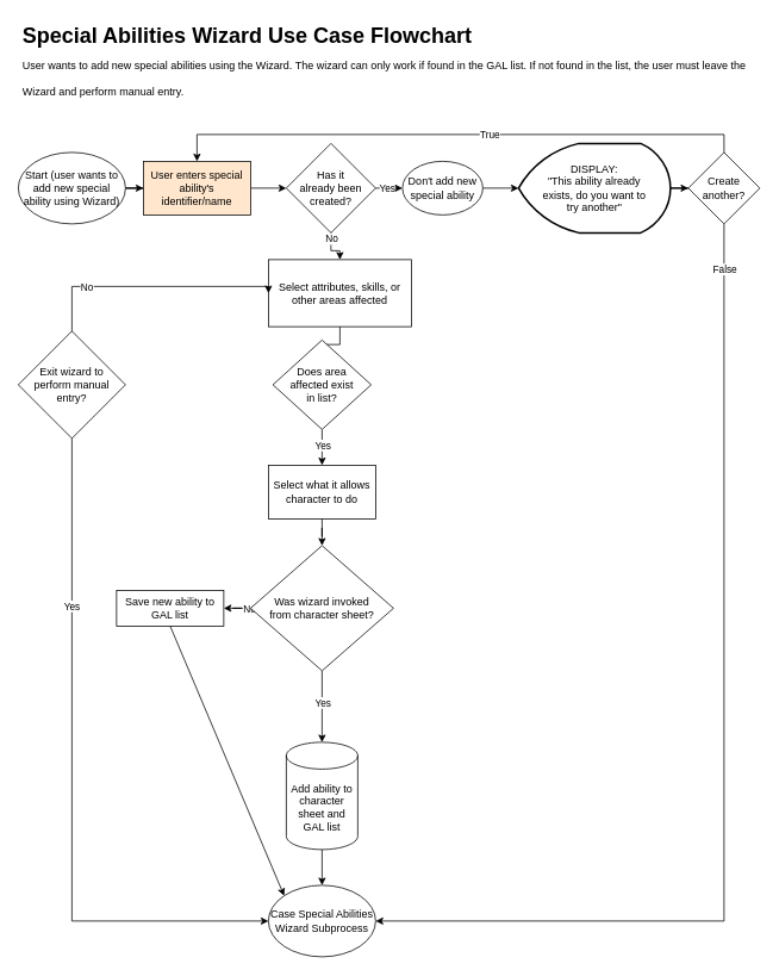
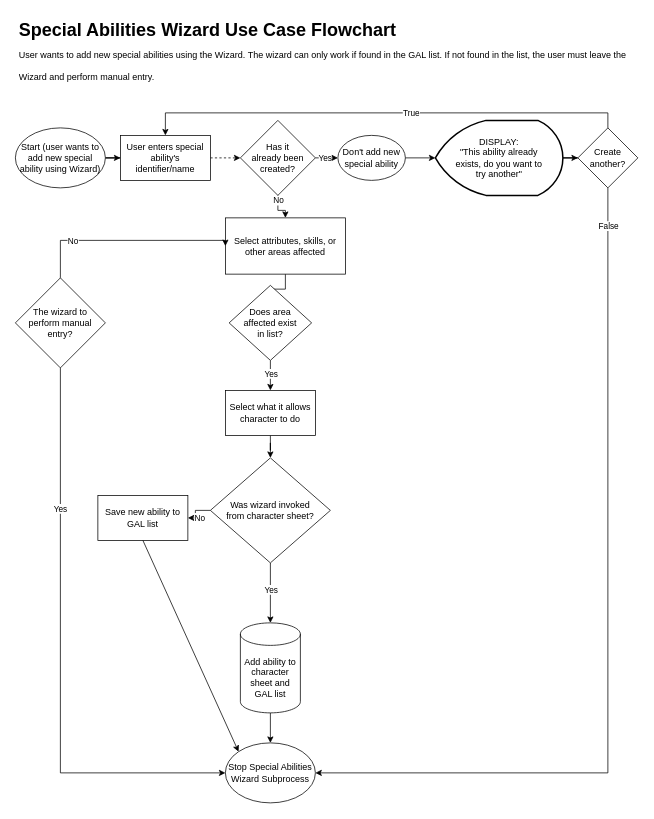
  <mxCell id="0" />
  <mxCell id="1" parent="0" />
  <mxCell id="2" style="edgeStyle=orthogonalEdgeStyle;rounded=0;orthogonalLoop=1;jettySize=auto;html=1;" parent="1" source="3" target="11" edge="1"><mxGeometry relative="1" as="geometry" /></mxCell>
  <mxCell id="3" value="Start (user wants to add new special ability using Wizard)" style="ellipse;whiteSpace=wrap;html=1;" parent="1" vertex="1"><mxGeometry x="20" y="170" width="120" height="80" as="geometry" /></mxCell>
  <mxCell id="4" style="edgeStyle=orthogonalEdgeStyle;rounded=0;orthogonalLoop=1;jettySize=auto;html=1;startArrow=none;" parent="1" source="28" target="9" edge="1"><mxGeometry relative="1" as="geometry" /></mxCell>
  <mxCell id="5" value="Yes" style="edgeLabel;html=1;align=center;verticalAlign=middle;resizable=0;points=[];" parent="4" vertex="1" connectable="0"><mxGeometry x="0.287" y="-1" relative="1" as="geometry"><mxPoint x="1" y="-9" as="offset" /></mxGeometry></mxCell>
  <mxCell id="6" value="" style="edgeStyle=orthogonalEdgeStyle;rounded=0;orthogonalLoop=1;jettySize=auto;html=1;" parent="1" source="7" target="28" edge="1"><mxGeometry relative="1" as="geometry" /></mxCell>
  <mxCell id="7" value="Select attributes, skills, or other areas affected" style="rounded=0;whiteSpace=wrap;html=1;" parent="1" vertex="1"><mxGeometry x="300" y="290" width="160" height="75" as="geometry" /></mxCell>
  <mxCell id="8" value="" style="edgeStyle=orthogonalEdgeStyle;rounded=0;orthogonalLoop=1;jettySize=auto;html=1;" parent="1" source="9" target="39" edge="1"><mxGeometry relative="1" as="geometry" /></mxCell>
  <mxCell id="9" value="Select what it allows character to do" style="rounded=0;whiteSpace=wrap;html=1;" parent="1" vertex="1"><mxGeometry x="300" y="520" width="120" height="60" as="geometry" /></mxCell>
- <mxCell id="10" style="edgeStyle=orthogonalEdgeStyle;rounded=0;orthogonalLoop=1;jettySize=auto;html=1;" parent="1" source="11" target="16" edge="1"><mxGeometry relative="1" as="geometry" /></mxCell>
- <mxCell id="11" value="User enters special ability's identifier/name" style="rounded=0;whiteSpace=wrap;html=1;fillColor=#ffe6cc;" parent="1" vertex="1"><mxGeometry x="160" y="180" width="120" height="60" as="geometry" /></mxCell>
+ <mxCell id="10" style="edgeStyle=orthogonalEdgeStyle;rounded=0;orthogonalLoop=1;jettySize=auto;html=1;dashed=1;" parent="1" source="11" target="16" edge="1"><mxGeometry relative="1" as="geometry" /></mxCell>
+ <mxCell id="11" value="User enters special ability's identifier/name" style="rounded=0;whiteSpace=wrap;html=1;" parent="1" vertex="1"><mxGeometry x="160" y="180" width="120" height="60" as="geometry" /></mxCell>
  <mxCell id="12" style="edgeStyle=orthogonalEdgeStyle;rounded=0;orthogonalLoop=1;jettySize=auto;html=1;" parent="1" source="16" target="18" edge="1"><mxGeometry relative="1" as="geometry"><Array as="points"><mxPoint x="490" y="210" /><mxPoint x="490" y="210" /></Array></mxGeometry></mxCell>
  <mxCell id="13" value="Yes" style="edgeLabel;html=1;align=center;verticalAlign=middle;resizable=0;points=[];" parent="12" vertex="1" connectable="0"><mxGeometry x="-0.306" y="1" relative="1" as="geometry"><mxPoint x="2" y="1" as="offset" /></mxGeometry></mxCell>
  <mxCell id="14" style="edgeStyle=orthogonalEdgeStyle;rounded=0;orthogonalLoop=1;jettySize=auto;html=1;" parent="1" source="16" target="7" edge="1"><mxGeometry relative="1" as="geometry" /></mxCell>
  <mxCell id="15" value="No" style="edgeLabel;html=1;align=center;verticalAlign=middle;resizable=0;points=[];" parent="14" vertex="1" connectable="0"><mxGeometry x="-0.257" y="-1" relative="1" as="geometry"><mxPoint x="1" y="-9" as="offset" /></mxGeometry></mxCell>
  <mxCell id="16" value="Has it &lt;br&gt;already been created?" style="rhombus;whiteSpace=wrap;html=1;" parent="1" vertex="1"><mxGeometry x="320" y="160" width="100" height="100" as="geometry" /></mxCell>
  <mxCell id="17" style="edgeStyle=orthogonalEdgeStyle;rounded=0;orthogonalLoop=1;jettySize=auto;html=1;" parent="1" source="18" target="21" edge="1"><mxGeometry relative="1" as="geometry" /></mxCell>
  <mxCell id="18" value="Don't add new &lt;br&gt;special ability" style="ellipse;whiteSpace=wrap;html=1;" parent="1" vertex="1"><mxGeometry x="450" y="180" width="90" height="60" as="geometry" /></mxCell>
  <mxCell id="19" style="edgeStyle=orthogonalEdgeStyle;rounded=0;orthogonalLoop=1;jettySize=auto;html=1;entryX=0.5;entryY=0;entryDx=0;entryDy=0;startArrow=none;" parent="1" source="40" target="27" edge="1"><mxGeometry relative="1" as="geometry"><mxPoint x="390" y="870" as="targetPoint" /></mxGeometry></mxCell>
  <mxCell id="20" style="edgeStyle=orthogonalEdgeStyle;rounded=0;orthogonalLoop=1;jettySize=auto;html=1;entryX=0;entryY=0.5;entryDx=0;entryDy=0;" parent="1" source="21" target="26" edge="1"><mxGeometry relative="1" as="geometry" /></mxCell>
  <mxCell id="21" value="DISPLAY:&lt;br&gt;&quot;This ability already &lt;br&gt;exists, do you want to &lt;br&gt;try another&quot;" style="strokeWidth=2;html=1;shape=mxgraph.flowchart.display;whiteSpace=wrap;" parent="1" vertex="1"><mxGeometry x="580" y="160" width="170" height="100" as="geometry" /></mxCell>
  <mxCell id="22" style="edgeStyle=orthogonalEdgeStyle;rounded=0;orthogonalLoop=1;jettySize=auto;html=1;exitX=0.5;exitY=0;exitDx=0;exitDy=0;entryX=0.5;entryY=0;entryDx=0;entryDy=0;" parent="1" source="26" target="11" edge="1"><mxGeometry relative="1" as="geometry" /></mxCell>
  <mxCell id="23" value="True" style="edgeLabel;html=1;align=center;verticalAlign=middle;resizable=0;points=[];" parent="22" vertex="1" connectable="0"><mxGeometry x="0.142" y="2" relative="1" as="geometry"><mxPoint x="82" y="-2" as="offset" /></mxGeometry></mxCell>
  <mxCell id="24" style="edgeStyle=orthogonalEdgeStyle;rounded=0;orthogonalLoop=1;jettySize=auto;html=1;entryX=1;entryY=0.5;entryDx=0;entryDy=0;exitX=0.5;exitY=1;exitDx=0;exitDy=0;" parent="1" source="26" target="27" edge="1"><mxGeometry relative="1" as="geometry"><Array as="points"><mxPoint x="810" y="1030" /></Array></mxGeometry></mxCell>
  <mxCell id="25" value="False" style="edgeLabel;html=1;align=center;verticalAlign=middle;resizable=0;points=[];" parent="24" vertex="1" connectable="0"><mxGeometry x="0.496" y="-1" relative="1" as="geometry"><mxPoint x="95" y="-729" as="offset" /></mxGeometry></mxCell>
  <mxCell id="26" value="Create&lt;br&gt;another?" style="rhombus;whiteSpace=wrap;html=1;" parent="1" vertex="1"><mxGeometry x="770" y="170" width="80" height="80" as="geometry" /></mxCell>
- <mxCell id="27" value="Case Special Abilities&lt;br&gt;Wizard Subprocess" style="ellipse;whiteSpace=wrap;html=1;" parent="1" vertex="1"><mxGeometry x="300" y="990" width="120" height="80" as="geometry" /></mxCell>
+ <mxCell id="27" value="Stop Special Abilities&lt;br&gt;Wizard Subprocess" style="ellipse;whiteSpace=wrap;html=1;" parent="1" vertex="1"><mxGeometry x="300" y="990" width="120" height="80" as="geometry" /></mxCell>
  <mxCell id="28" value="Does area &lt;br&gt;affected exist &lt;br&gt;in list?" style="rhombus;whiteSpace=wrap;html=1;" parent="1" vertex="1"><mxGeometry x="305" y="380" width="110" height="100" as="geometry" /></mxCell>
  <mxCell id="29" style="edgeStyle=orthogonalEdgeStyle;rounded=0;orthogonalLoop=1;jettySize=auto;html=1;entryX=0;entryY=0.5;entryDx=0;entryDy=0;exitX=0.5;exitY=0;exitDx=0;exitDy=0;" parent="1" source="33" target="7" edge="1"><mxGeometry relative="1" as="geometry"><Array as="points"><mxPoint x="80" y="320" /></Array></mxGeometry></mxCell>
  <mxCell id="30" value="No" style="edgeLabel;html=1;align=center;verticalAlign=middle;resizable=0;points=[];" parent="29" vertex="1" connectable="0"><mxGeometry x="-0.497" y="-5" relative="1" as="geometry"><mxPoint x="-4" y="-5" as="offset" /></mxGeometry></mxCell>
  <mxCell id="31" style="edgeStyle=orthogonalEdgeStyle;rounded=0;orthogonalLoop=1;jettySize=auto;html=1;entryX=0;entryY=0.5;entryDx=0;entryDy=0;exitX=0.5;exitY=1;exitDx=0;exitDy=0;" parent="1" source="33" target="27" edge="1"><mxGeometry relative="1" as="geometry"><Array as="points"><mxPoint x="80" y="1030" /></Array></mxGeometry></mxCell>
  <mxCell id="32" value="Yes" style="edgeLabel;html=1;align=center;verticalAlign=middle;resizable=0;points=[];" parent="31" vertex="1" connectable="0"><mxGeometry x="-0.509" y="-1" relative="1" as="geometry"><mxPoint as="offset" /></mxGeometry></mxCell>
- <mxCell id="33" value="Exit wizard to &lt;br&gt;perform manual entry?" style="rhombus;whiteSpace=wrap;html=1;" parent="1" vertex="1"><mxGeometry x="20" y="370" width="120" height="120" as="geometry" /></mxCell>
+ <mxCell id="33" value="The wizard to &lt;br&gt;perform manual entry?" style="rhombus;whiteSpace=wrap;html=1;" parent="1" vertex="1"><mxGeometry x="20" y="370" width="120" height="120" as="geometry" /></mxCell>
  <mxCell id="34" value="&lt;h1&gt;&lt;span style=&quot;background-color: initial;&quot;&gt;Special Abilities Wizard Use Case Flowchart&lt;br&gt;&lt;/span&gt;&lt;span style=&quot;background-color: initial; font-size: 12px; font-weight: normal;&quot;&gt;User wants to add new special abilities using the Wizard. The wizard can only work if found in the GAL list. If not found in the list, the user must leave the Wizard and perform manual entry.&lt;/span&gt;&lt;br&gt;&lt;/h1&gt;" style="text;html=1;strokeColor=none;fillColor=none;spacing=5;spacingTop=-20;whiteSpace=wrap;overflow=hidden;rounded=0;" parent="1" vertex="1"><mxGeometry x="20" y="20" width="830" height="110" as="geometry" /></mxCell>
  <mxCell id="35" value="" style="edgeStyle=orthogonalEdgeStyle;rounded=0;orthogonalLoop=1;jettySize=auto;html=1;" parent="1" source="39" target="40" edge="1"><mxGeometry relative="1" as="geometry" /></mxCell>
  <mxCell id="36" value="Yes" style="edgeLabel;html=1;align=center;verticalAlign=middle;resizable=0;points=[];" parent="35" vertex="1" connectable="0"><mxGeometry x="-0.276" y="-1" relative="1" as="geometry"><mxPoint x="1" y="6" as="offset" /></mxGeometry></mxCell>
  <mxCell id="37" value="" style="edgeStyle=orthogonalEdgeStyle;rounded=0;orthogonalLoop=1;jettySize=auto;html=1;" parent="1" source="39" target="41" edge="1"><mxGeometry relative="1" as="geometry" /></mxCell>
  <mxCell id="38" value="No" style="edgeLabel;html=1;align=center;verticalAlign=middle;resizable=0;points=[];" parent="37" vertex="1" connectable="0"><mxGeometry x="0.255" y="-4" relative="1" as="geometry"><mxPoint x="9" y="4" as="offset" /></mxGeometry></mxCell>
  <mxCell id="39" value="Was wizard invoked &lt;br&gt;from character sheet?" style="rhombus;whiteSpace=wrap;html=1;" parent="1" vertex="1"><mxGeometry x="280" y="610" width="160" height="140" as="geometry" /></mxCell>
  <mxCell id="40" value="Add ability to character sheet and GAL list" style="shape=cylinder3;whiteSpace=wrap;html=1;boundedLbl=1;backgroundOutline=1;size=15;" parent="1" vertex="1"><mxGeometry x="320" y="830" width="80" height="120" as="geometry" /></mxCell>
- <mxCell id="41" value="Save new ability to GAL list" style="rounded=0;whiteSpace=wrap;html=1;" parent="1" vertex="1"><mxGeometry x="130" y="660" width="120" height="40" as="geometry" /></mxCell>
+ <mxCell id="41" value="Save new ability to GAL list" style="rounded=0;whiteSpace=wrap;html=1;" parent="1" vertex="1"><mxGeometry x="130" y="660" width="120" height="60" as="geometry" /></mxCell>
  <mxCell id="42" value="" style="endArrow=classic;html=1;rounded=0;entryX=0;entryY=0;entryDx=0;entryDy=0;exitX=0.5;exitY=1;exitDx=0;exitDy=0;" parent="1" source="41" target="27" edge="1"><mxGeometry width="50" height="50" relative="1" as="geometry"><mxPoint x="130" y="870" as="sourcePoint" /><mxPoint x="240" y="990" as="targetPoint" /></mxGeometry></mxCell>
